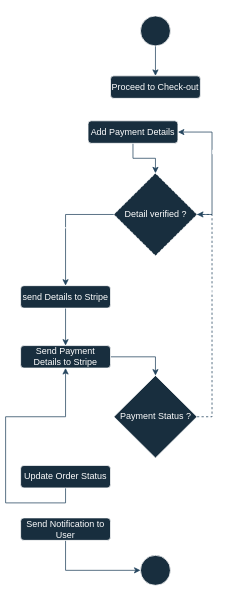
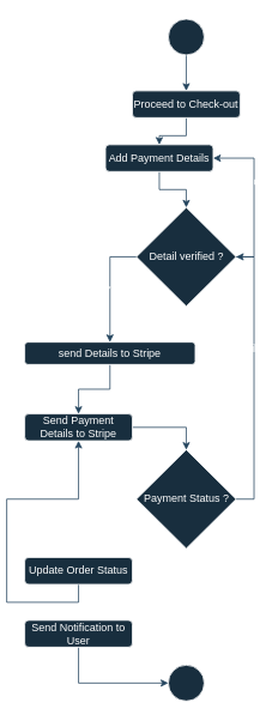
  <mxCell id="0" />
  <mxCell id="1" parent="0" />
  <mxCell id="2" style="edgeStyle=orthogonalEdgeStyle;rounded=0;orthogonalLoop=1;jettySize=auto;html=1;exitX=0.5;exitY=1;exitDx=0;exitDy=0;entryX=0.5;entryY=0;entryDx=0;entryDy=0;labelBackgroundColor=none;strokeColor=#23445D;fontColor=default;" parent="1" source="3" target="5" edge="1"><mxGeometry relative="1" as="geometry" /></mxCell>
  <mxCell id="3" value="" style="ellipse;whiteSpace=wrap;html=1;aspect=fixed;fillColor=#182E3E;labelBackgroundColor=none;strokeColor=#FFFFFF;fontColor=#FFFFFF;" parent="1" vertex="1"><mxGeometry x="180" y="20" width="40" height="40" as="geometry" /></mxCell>
+ <mxCell id="4" style="edgeStyle=orthogonalEdgeStyle;rounded=0;orthogonalLoop=1;jettySize=auto;html=1;exitX=0.5;exitY=1;exitDx=0;exitDy=0;entryX=0.5;entryY=0;entryDx=0;entryDy=0;labelBackgroundColor=none;strokeColor=#23445D;fontColor=default;" parent="1" source="5" target="7" edge="1"><mxGeometry relative="1" as="geometry" /></mxCell>
  <mxCell id="5" value="Proceed to Check-out" style="rounded=1;whiteSpace=wrap;html=1;labelBackgroundColor=none;fillColor=#182E3E;strokeColor=#FFFFFF;fontColor=#FFFFFF;" parent="1" vertex="1"><mxGeometry x="140" y="100" width="120" height="30" as="geometry" /></mxCell>
  <mxCell id="6" style="edgeStyle=orthogonalEdgeStyle;rounded=0;orthogonalLoop=1;jettySize=auto;html=1;exitX=0.5;exitY=1;exitDx=0;exitDy=0;entryX=0.5;entryY=0;entryDx=0;entryDy=0;labelBackgroundColor=none;strokeColor=#23445D;fontColor=default;" parent="1" source="7" target="12" edge="1"><mxGeometry relative="1" as="geometry" /></mxCell>
  <mxCell id="7" value="Add Payment Details" style="rounded=1;whiteSpace=wrap;html=1;labelBackgroundColor=none;fillColor=#182E3E;strokeColor=#FFFFFF;fontColor=#FFFFFF;" parent="1" vertex="1"><mxGeometry x="110" y="160" width="120" height="30" as="geometry" /></mxCell>
  <mxCell id="8" style="edgeStyle=orthogonalEdgeStyle;rounded=0;orthogonalLoop=1;jettySize=auto;html=1;exitX=0;exitY=0.5;exitDx=0;exitDy=0;entryX=0.5;entryY=0;entryDx=0;entryDy=0;labelBackgroundColor=none;strokeColor=#23445D;fontColor=default;" parent="1" source="12" target="14" edge="1"><mxGeometry relative="1" as="geometry" /></mxCell>
  <mxCell id="9" value="YES" style="edgeLabel;html=1;align=center;verticalAlign=middle;resizable=0;points=[];labelBackgroundColor=none;fontColor=#FFFFFF;" parent="8" vertex="1" connectable="0"><mxGeometry x="0.068" y="4" relative="1" as="geometry"><mxPoint as="offset" /></mxGeometry></mxCell>
  <mxCell id="10" style="edgeStyle=orthogonalEdgeStyle;rounded=0;orthogonalLoop=1;jettySize=auto;html=1;exitX=1;exitY=0.5;exitDx=0;exitDy=0;entryX=1;entryY=0.5;entryDx=0;entryDy=0;labelBackgroundColor=none;strokeColor=#23445D;fontColor=default;" parent="1" source="12" target="7" edge="1"><mxGeometry relative="1" as="geometry"><mxPoint x="320" y="380" as="targetPoint" /></mxGeometry></mxCell>
  <mxCell id="11" value="NO" style="edgeLabel;html=1;align=center;verticalAlign=middle;resizable=0;points=[];labelBackgroundColor=none;fontColor=#FFFFFF;" parent="10" vertex="1" connectable="0"><mxGeometry x="0.185" y="1" relative="1" as="geometry"><mxPoint as="offset" /></mxGeometry></mxCell>
- <mxCell id="12" value="Detail verified ?" style="rhombus;whiteSpace=wrap;html=1;labelBackgroundColor=none;fillColor=#182E3E;strokeColor=#FFFFFF;fontColor=#FFFFFF;dashed=1;" parent="1" vertex="1"><mxGeometry x="144.5" y="230" width="111" height="110" as="geometry" /></mxCell>
+ <mxCell id="12" value="Detail verified ?" style="rhombus;whiteSpace=wrap;html=1;labelBackgroundColor=none;fillColor=#182E3E;strokeColor=#FFFFFF;fontColor=#FFFFFF;" parent="1" vertex="1"><mxGeometry x="144.5" y="230" width="111" height="110" as="geometry" /></mxCell>
  <mxCell id="13" style="edgeStyle=orthogonalEdgeStyle;rounded=0;orthogonalLoop=1;jettySize=auto;html=1;exitX=0.5;exitY=1;exitDx=0;exitDy=0;entryX=0.5;entryY=0;entryDx=0;entryDy=0;labelBackgroundColor=none;strokeColor=#23445D;fontColor=default;" parent="1" source="14" target="16" edge="1"><mxGeometry relative="1" as="geometry" /></mxCell>
- <mxCell id="14" value="send Details to Stripe" style="rounded=1;whiteSpace=wrap;html=1;labelBackgroundColor=none;fillColor=#182E3E;strokeColor=#FFFFFF;fontColor=#FFFFFF;" parent="1" vertex="1"><mxGeometry x="20" y="380" width="120" height="30" as="geometry" /></mxCell>
+ <mxCell id="14" value="send Details to Stripe" style="rounded=1;whiteSpace=wrap;html=1;labelBackgroundColor=none;fillColor=#182E3E;strokeColor=#FFFFFF;fontColor=#FFFFFF;" parent="1" vertex="1"><mxGeometry x="20" y="380" width="190" height="25" as="geometry" /></mxCell>
  <mxCell id="15" style="edgeStyle=orthogonalEdgeStyle;rounded=0;orthogonalLoop=1;jettySize=auto;html=1;exitX=1;exitY=0.5;exitDx=0;exitDy=0;entryX=0.5;entryY=0;entryDx=0;entryDy=0;labelBackgroundColor=none;strokeColor=#23445D;fontColor=default;" parent="1" source="16" target="19" edge="1"><mxGeometry relative="1" as="geometry" /></mxCell>
  <mxCell id="16" value="Send Payment Details to Stripe" style="rounded=1;whiteSpace=wrap;html=1;labelBackgroundColor=none;fillColor=#182E3E;strokeColor=#FFFFFF;fontColor=#FFFFFF;" parent="1" vertex="1"><mxGeometry x="20" y="460" width="120" height="30" as="geometry" /></mxCell>
- <mxCell id="17" style="edgeStyle=orthogonalEdgeStyle;rounded=0;orthogonalLoop=1;jettySize=auto;html=1;exitX=1;exitY=0.5;exitDx=0;exitDy=0;entryX=1;entryY=0.5;entryDx=0;entryDy=0;labelBackgroundColor=none;strokeColor=#23445D;fontColor=default;dashed=1;" parent="1" source="19" target="12" edge="1"><mxGeometry relative="1" as="geometry"><mxPoint x="320" y="620" as="targetPoint" /></mxGeometry></mxCell>
+ <mxCell id="17" style="edgeStyle=orthogonalEdgeStyle;rounded=0;orthogonalLoop=1;jettySize=auto;html=1;exitX=1;exitY=0.5;exitDx=0;exitDy=0;entryX=1;entryY=0.5;entryDx=0;entryDy=0;labelBackgroundColor=none;strokeColor=#23445D;fontColor=default;" parent="1" source="19" target="12" edge="1"><mxGeometry relative="1" as="geometry"><mxPoint x="320" y="620" as="targetPoint" /></mxGeometry></mxCell>
  <mxCell id="18" value="Failure" style="edgeLabel;html=1;align=center;verticalAlign=middle;resizable=0;points=[];labelBackgroundColor=none;fontColor=#FFFFFF;" parent="17" vertex="1" connectable="0"><mxGeometry x="0.223" y="-1" relative="1" as="geometry"><mxPoint y="1" as="offset" /></mxGeometry></mxCell>
  <mxCell id="19" value="Payment Status ?" style="rhombus;whiteSpace=wrap;html=1;labelBackgroundColor=none;fillColor=#182E3E;strokeColor=#FFFFFF;fontColor=#FFFFFF;" parent="1" vertex="1"><mxGeometry x="144.5" y="500" width="111" height="110" as="geometry" /></mxCell>
  <mxCell id="20" style="edgeStyle=orthogonalEdgeStyle;rounded=0;orthogonalLoop=1;jettySize=auto;html=1;exitX=0.5;exitY=1;exitDx=0;exitDy=0;labelBackgroundColor=none;strokeColor=#23445D;fontColor=default;" parent="1" source="21" target="16" edge="1"><mxGeometry relative="1" as="geometry" /></mxCell>
  <mxCell id="21" value="Update Order Status" style="rounded=1;whiteSpace=wrap;html=1;labelBackgroundColor=none;fillColor=#182E3E;strokeColor=#FFFFFF;fontColor=#FFFFFF;" parent="1" vertex="1"><mxGeometry x="20" y="620" width="120" height="30" as="geometry" /></mxCell>
  <mxCell id="22" style="edgeStyle=orthogonalEdgeStyle;rounded=0;orthogonalLoop=1;jettySize=auto;html=1;exitX=0.5;exitY=1;exitDx=0;exitDy=0;entryX=0;entryY=0.5;entryDx=0;entryDy=0;labelBackgroundColor=none;strokeColor=#23445D;fontColor=default;" parent="1" source="23" target="24" edge="1"><mxGeometry relative="1" as="geometry" /></mxCell>
  <mxCell id="23" value="Send Notification to User" style="rounded=1;whiteSpace=wrap;html=1;labelBackgroundColor=none;fillColor=#182E3E;strokeColor=#FFFFFF;fontColor=#FFFFFF;" parent="1" vertex="1"><mxGeometry x="20" y="690" width="120" height="30" as="geometry" /></mxCell>
  <mxCell id="24" value="" style="ellipse;whiteSpace=wrap;html=1;aspect=fixed;fillColor=#182E3E;labelBackgroundColor=none;strokeColor=#FFFFFF;fontColor=#FFFFFF;" parent="1" vertex="1"><mxGeometry x="180" y="740" width="40" height="40" as="geometry" /></mxCell>
